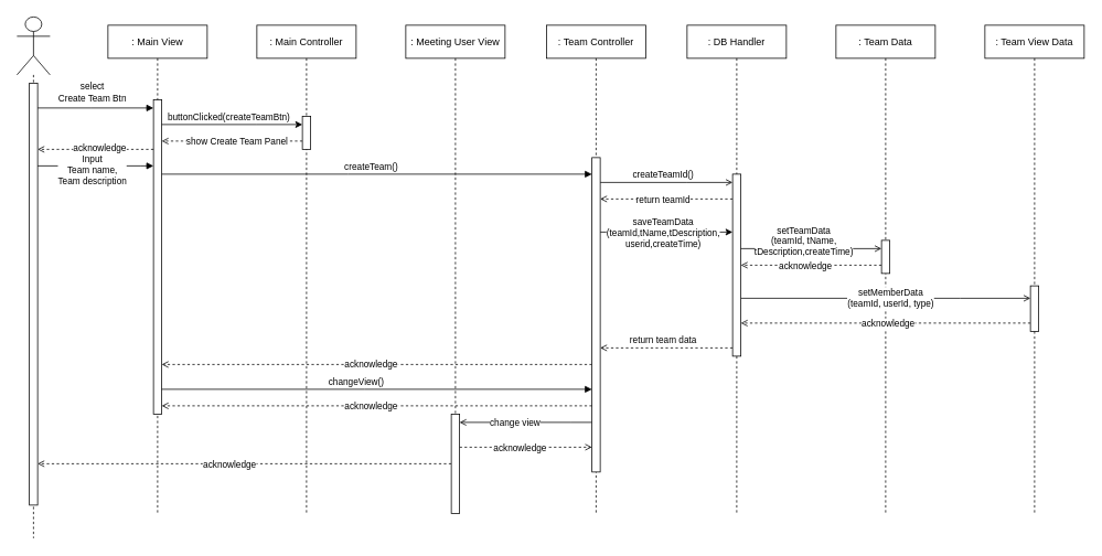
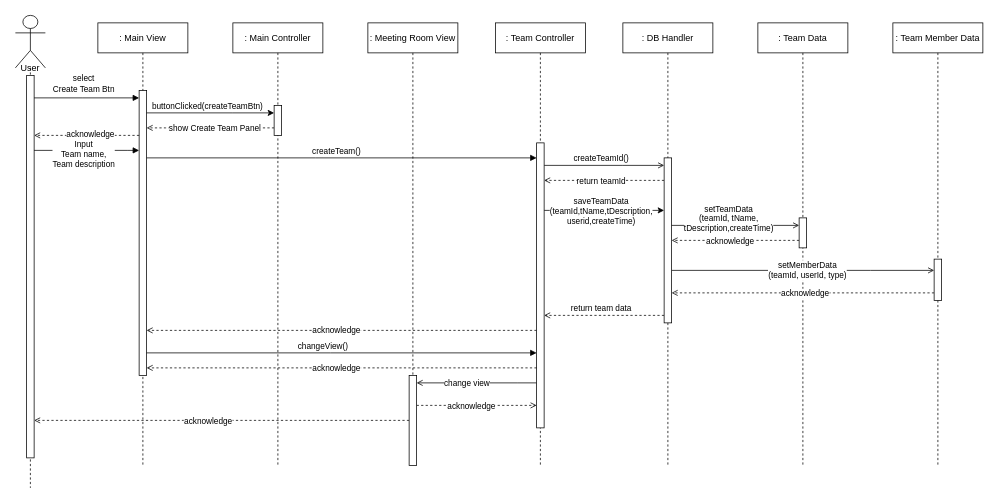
  <mxCell id="0" />
  <mxCell id="1" parent="0" />
- <mxCell id="2" value=": Meeting User View" style="shape=umlLifeline;perimeter=lifelinePerimeter;whiteSpace=wrap;html=1;container=1;collapsible=0;recursiveResize=0;outlineConnect=0;" parent="1" vertex="1"><mxGeometry x="490" y="30" width="120" height="590" as="geometry" /></mxCell>
+ <mxCell id="2" value=": Meeting Room View" style="shape=umlLifeline;perimeter=lifelinePerimeter;whiteSpace=wrap;html=1;container=1;collapsible=0;recursiveResize=0;outlineConnect=0;" parent="1" vertex="1"><mxGeometry x="490" y="30" width="120" height="590" as="geometry" /></mxCell>
  <mxCell id="3" value=": Team Controller" style="shape=umlLifeline;perimeter=lifelinePerimeter;whiteSpace=wrap;html=1;container=1;collapsible=0;recursiveResize=0;outlineConnect=0;" parent="1" vertex="1"><mxGeometry x="660" y="30" width="120" height="590" as="geometry" /></mxCell>
  <mxCell id="4" value=": Team Data" style="shape=umlLifeline;perimeter=lifelinePerimeter;whiteSpace=wrap;html=1;container=1;collapsible=0;recursiveResize=0;outlineConnect=0;" parent="1" vertex="1"><mxGeometry x="1010" y="30" width="120" height="590" as="geometry" /></mxCell>
  <mxCell id="5" value=": DB Handler" style="shape=umlLifeline;perimeter=lifelinePerimeter;whiteSpace=wrap;html=1;container=1;collapsible=0;recursiveResize=0;outlineConnect=0;" parent="1" vertex="1"><mxGeometry x="830" y="30" width="120" height="590" as="geometry" /></mxCell>
  <mxCell id="6" value="" style="shape=umlLifeline;participant=umlActor;perimeter=lifelinePerimeter;whiteSpace=wrap;html=1;container=1;collapsible=0;recursiveResize=0;verticalAlign=top;spacingTop=36;outlineConnect=0;size=70;" parent="1" vertex="1"><mxGeometry x="20" y="20" width="40" height="630" as="geometry" /></mxCell>
  <mxCell id="7" value="" style="html=1;points=[];perimeter=orthogonalPerimeter;" parent="6" vertex="1"><mxGeometry x="15" y="80" width="10" height="510" as="geometry" /></mxCell>
+ <mxCell id="8" value="User" style="text;html=1;strokeColor=none;fillColor=none;align=center;verticalAlign=middle;whiteSpace=wrap;rounded=0;" parent="6" vertex="1"><mxGeometry y="60" width="40" height="20" as="geometry" /></mxCell>
  <mxCell id="9" value="" style="edgeStyle=orthogonalEdgeStyle;rounded=0;orthogonalLoop=1;jettySize=auto;html=1;endArrow=open;endFill=0;" parent="1" source="17" target="24" edge="1"><mxGeometry relative="1" as="geometry"><mxPoint x="860" y="260" as="targetPoint" /><Array as="points"><mxPoint x="830" y="220" /><mxPoint x="830" y="220" /></Array></mxGeometry></mxCell>
  <mxCell id="10" value="createTeamId()" style="edgeLabel;html=1;align=center;verticalAlign=middle;resizable=0;points=[];" parent="9" vertex="1" connectable="0"><mxGeometry x="-0.237" y="-1" relative="1" as="geometry"><mxPoint x="14" y="-11" as="offset" /></mxGeometry></mxCell>
  <mxCell id="11" style="edgeStyle=orthogonalEdgeStyle;rounded=0;orthogonalLoop=1;jettySize=auto;html=1;" parent="1" source="17" target="24" edge="1"><mxGeometry relative="1" as="geometry"><Array as="points"><mxPoint x="840" y="280" /><mxPoint x="840" y="280" /></Array></mxGeometry></mxCell>
  <mxCell id="12" value="saveTeamData&lt;br&gt;(teamId,tName,tDescription,&lt;br&gt;userid,createTime)" style="edgeLabel;html=1;align=center;verticalAlign=middle;resizable=0;points=[];" parent="11" vertex="1" connectable="0"><mxGeometry x="-0.2" y="1" relative="1" as="geometry"><mxPoint x="11" y="1" as="offset" /></mxGeometry></mxCell>
  <mxCell id="13" style="edgeStyle=orthogonalEdgeStyle;rounded=0;orthogonalLoop=1;jettySize=auto;html=1;endArrow=open;endFill=0;dashed=1;" parent="1" source="17" target="31" edge="1"><mxGeometry relative="1" as="geometry"><Array as="points"><mxPoint x="510" y="440" /><mxPoint x="510" y="440" /></Array></mxGeometry></mxCell>
  <mxCell id="14" value="acknowledge" style="edgeLabel;html=1;align=center;verticalAlign=middle;resizable=0;points=[];" parent="13" vertex="1" connectable="0"><mxGeometry x="0.097" y="-1" relative="1" as="geometry"><mxPoint x="17" as="offset" /></mxGeometry></mxCell>
  <mxCell id="15" style="edgeStyle=orthogonalEdgeStyle;rounded=0;orthogonalLoop=1;jettySize=auto;html=1;endArrow=open;endFill=0;" parent="1" source="17" target="54" edge="1"><mxGeometry relative="1" as="geometry"><Array as="points"><mxPoint x="690" y="510" /><mxPoint x="690" y="510" /></Array></mxGeometry></mxCell>
  <mxCell id="16" value="change view" style="edgeLabel;html=1;align=center;verticalAlign=middle;resizable=0;points=[];" parent="15" vertex="1" connectable="0"><mxGeometry x="0.175" y="4" relative="1" as="geometry"><mxPoint y="-4" as="offset" /></mxGeometry></mxCell>
  <mxCell id="17" value="" style="html=1;points=[];perimeter=orthogonalPerimeter;" parent="1" vertex="1"><mxGeometry x="715" y="190" width="10" height="380" as="geometry" /></mxCell>
  <mxCell id="18" style="edgeStyle=orthogonalEdgeStyle;rounded=0;orthogonalLoop=1;jettySize=auto;html=1;dashed=1;endArrow=open;endFill=0;" parent="1" edge="1"><mxGeometry relative="1" as="geometry"><Array as="points"><mxPoint x="790" y="420" /><mxPoint x="790" y="420" /></Array><mxPoint x="885" y="420" as="sourcePoint" /><mxPoint x="725" y="420" as="targetPoint" /></mxGeometry></mxCell>
  <mxCell id="19" value="return team data" style="edgeLabel;html=1;align=center;verticalAlign=middle;resizable=0;points=[];" parent="18" vertex="1" connectable="0"><mxGeometry x="0.062" y="3" relative="1" as="geometry"><mxPoint y="-13" as="offset" /></mxGeometry></mxCell>
  <mxCell id="20" style="edgeStyle=orthogonalEdgeStyle;rounded=0;orthogonalLoop=1;jettySize=auto;html=1;dashed=1;endArrow=open;endFill=0;" parent="1" source="24" target="17" edge="1"><mxGeometry relative="1" as="geometry"><Array as="points"><mxPoint x="850" y="240" /><mxPoint x="850" y="240" /></Array></mxGeometry></mxCell>
  <mxCell id="21" value="return teamId" style="edgeLabel;html=1;align=center;verticalAlign=middle;resizable=0;points=[];" parent="20" vertex="1" connectable="0"><mxGeometry x="0.125" y="4" relative="1" as="geometry"><mxPoint x="5" y="-4" as="offset" /></mxGeometry></mxCell>
  <mxCell id="22" style="edgeStyle=orthogonalEdgeStyle;rounded=0;orthogonalLoop=1;jettySize=auto;html=1;endArrow=open;endFill=0;" parent="1" source="24" target="41" edge="1"><mxGeometry relative="1" as="geometry"><Array as="points"><mxPoint x="1160" y="360" /><mxPoint x="1160" y="360" /></Array></mxGeometry></mxCell>
  <mxCell id="23" value="setMemberData&lt;br&gt;(teamId, userId, type)" style="edgeLabel;html=1;align=center;verticalAlign=middle;resizable=0;points=[];" parent="22" vertex="1" connectable="0"><mxGeometry x="0.034" y="-3" relative="1" as="geometry"><mxPoint x="-1" y="-4" as="offset" /></mxGeometry></mxCell>
  <mxCell id="24" value="" style="html=1;points=[];perimeter=orthogonalPerimeter;" parent="1" vertex="1"><mxGeometry x="885" y="210" width="10" height="220" as="geometry" /></mxCell>
  <mxCell id="25" style="edgeStyle=orthogonalEdgeStyle;rounded=0;orthogonalLoop=1;jettySize=auto;html=1;endArrow=open;endFill=0;" parent="1" source="24" target="29" edge="1"><mxGeometry relative="1" as="geometry"><mxPoint x="1055" y="270" as="sourcePoint" /><Array as="points"><mxPoint x="940" y="300" /><mxPoint x="940" y="300" /></Array></mxGeometry></mxCell>
  <mxCell id="26" value="setTeamData&lt;br&gt;(teamId, tName, &lt;br&gt;tDescription,createTime)" style="edgeLabel;html=1;align=center;verticalAlign=middle;resizable=0;points=[];" parent="25" vertex="1" connectable="0"><mxGeometry x="-0.167" y="4" relative="1" as="geometry"><mxPoint x="4" y="-6" as="offset" /></mxGeometry></mxCell>
  <mxCell id="27" style="edgeStyle=orthogonalEdgeStyle;rounded=0;orthogonalLoop=1;jettySize=auto;html=1;dashed=1;endArrow=open;endFill=0;" parent="1" source="29" target="24" edge="1"><mxGeometry relative="1" as="geometry"><Array as="points"><mxPoint x="1020" y="320" /><mxPoint x="1020" y="320" /></Array></mxGeometry></mxCell>
  <mxCell id="28" value="acknowledge" style="edgeLabel;html=1;align=center;verticalAlign=middle;resizable=0;points=[];" parent="27" vertex="1" connectable="0"><mxGeometry x="0.094" y="-3" relative="1" as="geometry"><mxPoint y="3" as="offset" /></mxGeometry></mxCell>
  <mxCell id="29" value="" style="html=1;points=[];perimeter=orthogonalPerimeter;" parent="1" vertex="1"><mxGeometry x="1065" y="290" width="10" height="40" as="geometry" /></mxCell>
  <mxCell id="30" value=": Main View" style="shape=umlLifeline;perimeter=lifelinePerimeter;whiteSpace=wrap;html=1;container=1;collapsible=0;recursiveResize=0;outlineConnect=0;" parent="1" vertex="1"><mxGeometry x="130" y="30" width="120" height="590" as="geometry" /></mxCell>
  <mxCell id="31" value="" style="html=1;points=[];perimeter=orthogonalPerimeter;" parent="30" vertex="1"><mxGeometry x="55" y="90" width="10" height="380" as="geometry" /></mxCell>
  <mxCell id="32" style="edgeStyle=orthogonalEdgeStyle;rounded=0;orthogonalLoop=1;jettySize=auto;html=1;endArrow=block;endFill=1;" parent="1" source="7" target="31" edge="1"><mxGeometry relative="1" as="geometry"><Array as="points"><mxPoint x="110" y="130" /><mxPoint x="110" y="130" /></Array></mxGeometry></mxCell>
  <mxCell id="33" value="select&lt;br&gt;Create Team Btn" style="edgeLabel;html=1;align=center;verticalAlign=middle;resizable=0;points=[];" parent="32" vertex="1" connectable="0"><mxGeometry x="-0.153" y="2" relative="1" as="geometry"><mxPoint x="6" y="-18" as="offset" /></mxGeometry></mxCell>
  <mxCell id="34" style="edgeStyle=orthogonalEdgeStyle;rounded=0;orthogonalLoop=1;jettySize=auto;html=1;endArrow=block;endFill=1;" parent="1" source="31" target="17" edge="1"><mxGeometry relative="1" as="geometry"><Array as="points"><mxPoint x="440" y="470" /><mxPoint x="440" y="470" /></Array></mxGeometry></mxCell>
  <mxCell id="35" value="changeView()" style="edgeLabel;html=1;align=center;verticalAlign=middle;resizable=0;points=[];" parent="34" vertex="1" connectable="0"><mxGeometry x="-0.312" y="1" relative="1" as="geometry"><mxPoint x="55" y="-9" as="offset" /></mxGeometry></mxCell>
  <mxCell id="36" style="edgeStyle=orthogonalEdgeStyle;rounded=0;orthogonalLoop=1;jettySize=auto;html=1;endArrow=block;endFill=1;" parent="1" source="31" target="17" edge="1"><mxGeometry relative="1" as="geometry"><Array as="points"><mxPoint x="420" y="210" /><mxPoint x="420" y="210" /></Array></mxGeometry></mxCell>
  <mxCell id="37" value="createTeam()" style="edgeLabel;html=1;align=center;verticalAlign=middle;resizable=0;points=[];" parent="36" vertex="1" connectable="0"><mxGeometry x="-0.097" relative="1" as="geometry"><mxPoint x="17" y="-10" as="offset" /></mxGeometry></mxCell>
- <mxCell id="38" value=": Team View Data" style="shape=umlLifeline;perimeter=lifelinePerimeter;whiteSpace=wrap;html=1;container=1;collapsible=0;recursiveResize=0;outlineConnect=0;" parent="1" vertex="1"><mxGeometry x="1190" y="30" width="120" height="590" as="geometry" /></mxCell>
+ <mxCell id="38" value=": Team Member Data" style="shape=umlLifeline;perimeter=lifelinePerimeter;whiteSpace=wrap;html=1;container=1;collapsible=0;recursiveResize=0;outlineConnect=0;" parent="1" vertex="1"><mxGeometry x="1190" y="30" width="120" height="590" as="geometry" /></mxCell>
  <mxCell id="39" style="edgeStyle=orthogonalEdgeStyle;rounded=0;orthogonalLoop=1;jettySize=auto;html=1;dashed=1;endArrow=open;endFill=0;" parent="1" source="41" target="24" edge="1"><mxGeometry relative="1" as="geometry"><Array as="points"><mxPoint x="980" y="390" /><mxPoint x="980" y="390" /></Array></mxGeometry></mxCell>
  <mxCell id="40" value="acknowledge" style="edgeLabel;html=1;align=center;verticalAlign=middle;resizable=0;points=[];" parent="39" vertex="1" connectable="0"><mxGeometry x="-0.011" relative="1" as="geometry"><mxPoint as="offset" /></mxGeometry></mxCell>
  <mxCell id="41" value="" style="html=1;points=[];perimeter=orthogonalPerimeter;" parent="1" vertex="1"><mxGeometry x="1245" y="345" width="10" height="55" as="geometry" /></mxCell>
  <mxCell id="42" value=": Main Controller" style="shape=umlLifeline;perimeter=lifelinePerimeter;whiteSpace=wrap;html=1;container=1;collapsible=0;recursiveResize=0;outlineConnect=0;" parent="1" vertex="1"><mxGeometry x="310" y="30" width="120" height="590" as="geometry" /></mxCell>
  <mxCell id="43" style="edgeStyle=orthogonalEdgeStyle;rounded=0;orthogonalLoop=1;jettySize=auto;html=1;dashed=1;endArrow=open;endFill=0;" parent="1" source="45" target="31" edge="1"><mxGeometry relative="1" as="geometry"><Array as="points"><mxPoint x="220" y="170" /><mxPoint x="220" y="170" /></Array></mxGeometry></mxCell>
  <mxCell id="44" value="show Create Team Panel" style="edgeLabel;html=1;align=center;verticalAlign=middle;resizable=0;points=[];" parent="43" vertex="1" connectable="0"><mxGeometry x="-0.059" y="-1" relative="1" as="geometry"><mxPoint as="offset" /></mxGeometry></mxCell>
  <mxCell id="45" value="" style="html=1;points=[];perimeter=orthogonalPerimeter;" parent="1" vertex="1"><mxGeometry x="365" y="140" width="10" height="40" as="geometry" /></mxCell>
  <mxCell id="46" style="edgeStyle=orthogonalEdgeStyle;rounded=0;orthogonalLoop=1;jettySize=auto;html=1;" parent="1" source="31" target="45" edge="1"><mxGeometry relative="1" as="geometry"><Array as="points"><mxPoint x="310" y="150" /><mxPoint x="310" y="150" /></Array></mxGeometry></mxCell>
  <mxCell id="47" value="buttonClicked(createTeamBtn)" style="edgeLabel;html=1;align=center;verticalAlign=middle;resizable=0;points=[];" parent="46" vertex="1" connectable="0"><mxGeometry x="-0.141" y="2" relative="1" as="geometry"><mxPoint x="7" y="-8" as="offset" /></mxGeometry></mxCell>
  <mxCell id="48" style="edgeStyle=orthogonalEdgeStyle;rounded=0;orthogonalLoop=1;jettySize=auto;html=1;endArrow=block;endFill=1;" parent="1" source="7" target="31" edge="1"><mxGeometry relative="1" as="geometry"><Array as="points"><mxPoint x="170" y="200" /><mxPoint x="170" y="200" /></Array></mxGeometry></mxCell>
  <mxCell id="49" value="Input&lt;br&gt;Team name, &lt;br&gt;Team description" style="edgeLabel;html=1;align=center;verticalAlign=middle;resizable=0;points=[];" parent="48" vertex="1" connectable="0"><mxGeometry x="-0.071" y="-4" relative="1" as="geometry"><mxPoint as="offset" /></mxGeometry></mxCell>
  <mxCell id="50" style="edgeStyle=orthogonalEdgeStyle;rounded=0;orthogonalLoop=1;jettySize=auto;html=1;endArrow=open;endFill=0;dashed=1;" parent="1" source="54" target="7" edge="1"><mxGeometry relative="1" as="geometry"><Array as="points"><mxPoint x="170" y="560" /><mxPoint x="170" y="560" /></Array></mxGeometry></mxCell>
  <mxCell id="51" value="acknowledge" style="edgeLabel;html=1;align=center;verticalAlign=middle;resizable=0;points=[];" parent="50" vertex="1" connectable="0"><mxGeometry x="0.114" y="-2" relative="1" as="geometry"><mxPoint x="10" y="2" as="offset" /></mxGeometry></mxCell>
  <mxCell id="52" style="edgeStyle=orthogonalEdgeStyle;rounded=0;orthogonalLoop=1;jettySize=auto;html=1;dashed=1;endArrow=open;endFill=0;" parent="1" source="54" target="17" edge="1"><mxGeometry relative="1" as="geometry"><Array as="points"><mxPoint x="600" y="540" /><mxPoint x="600" y="540" /></Array></mxGeometry></mxCell>
  <mxCell id="53" value="acknowledge" style="edgeLabel;html=1;align=center;verticalAlign=middle;resizable=0;points=[];" parent="52" vertex="1" connectable="0"><mxGeometry x="-0.1" relative="1" as="geometry"><mxPoint as="offset" /></mxGeometry></mxCell>
  <mxCell id="54" value="" style="html=1;points=[];perimeter=orthogonalPerimeter;" parent="1" vertex="1"><mxGeometry x="545" y="500" width="10" height="120" as="geometry" /></mxCell>
  <mxCell id="55" style="edgeStyle=orthogonalEdgeStyle;rounded=0;orthogonalLoop=1;jettySize=auto;html=1;dashed=1;endArrow=open;endFill=0;" parent="1" source="31" target="7" edge="1"><mxGeometry relative="1" as="geometry"><Array as="points"><mxPoint x="90" y="180" /><mxPoint x="90" y="180" /></Array></mxGeometry></mxCell>
  <mxCell id="56" value="acknowledge" style="edgeLabel;html=1;align=center;verticalAlign=middle;resizable=0;points=[];" parent="55" vertex="1" connectable="0"><mxGeometry x="-0.057" y="-2" relative="1" as="geometry"><mxPoint as="offset" /></mxGeometry></mxCell>
  <mxCell id="57" style="edgeStyle=orthogonalEdgeStyle;rounded=0;orthogonalLoop=1;jettySize=auto;html=1;endArrow=open;endFill=0;dashed=1;" parent="1" edge="1"><mxGeometry relative="1" as="geometry"><mxPoint x="715" y="490" as="sourcePoint" /><mxPoint x="195" y="490" as="targetPoint" /><Array as="points"><mxPoint x="510" y="490" /><mxPoint x="510" y="490" /></Array></mxGeometry></mxCell>
  <mxCell id="58" value="acknowledge" style="edgeLabel;html=1;align=center;verticalAlign=middle;resizable=0;points=[];" parent="57" vertex="1" connectable="0"><mxGeometry x="0.097" y="-1" relative="1" as="geometry"><mxPoint x="17" as="offset" /></mxGeometry></mxCell>
